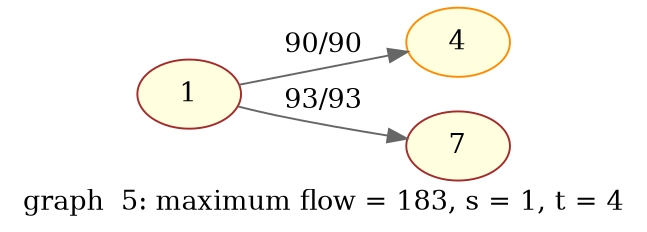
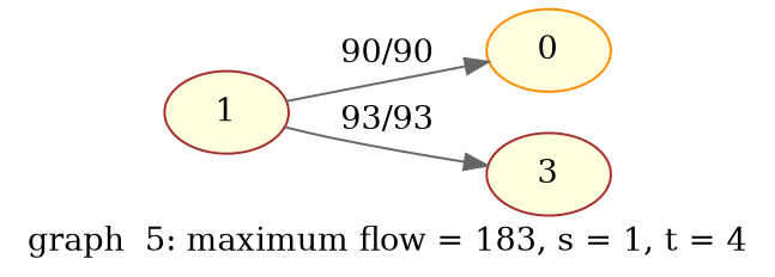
  digraph {
    label="graph  5: maximum flow = 183, s = 1, t = 4"
    rankdir=LR
    node [color=brown fillcolor=lightyellow style=filled]
    edge [color=gray40]
-   4 [color=darkorange]
+   4 [color=darkorange label=0]
    1
-   3 [label=7]
+   3
    1 -> 4 [label=" 90/90 "]
    1 -> 3 [label=" 93/93 "]
  }
